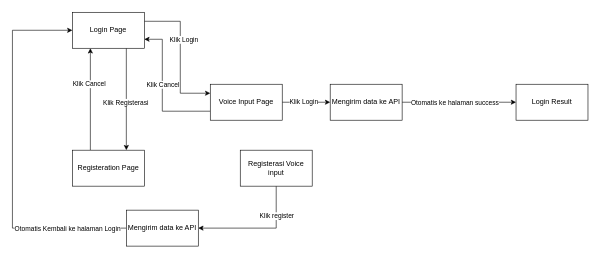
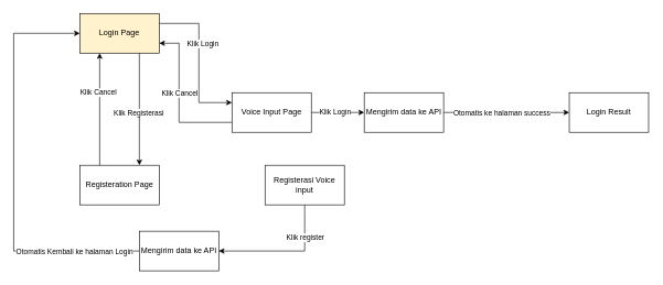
  <mxCell id="0" />
  <mxCell id="1" parent="0" />
  <mxCell id="2" style="edgeStyle=orthogonalEdgeStyle;rounded=0;orthogonalLoop=1;jettySize=auto;html=1;exitX=0.75;exitY=1;exitDx=0;exitDy=0;entryX=0.75;entryY=0;entryDx=0;entryDy=0;" parent="1" source="6" target="9" edge="1"><mxGeometry relative="1" as="geometry" /></mxCell>
  <mxCell id="3" value="Klik Registerasi" style="edgeLabel;html=1;align=center;verticalAlign=middle;resizable=0;points=[];" parent="2" vertex="1" connectable="0"><mxGeometry x="-0.235" y="-2" relative="1" as="geometry"><mxPoint y="25" as="offset" /></mxGeometry></mxCell>
  <mxCell id="4" style="edgeStyle=orthogonalEdgeStyle;rounded=0;orthogonalLoop=1;jettySize=auto;html=1;exitX=1;exitY=0.25;exitDx=0;exitDy=0;entryX=0;entryY=0.25;entryDx=0;entryDy=0;" parent="1" source="6" target="14" edge="1"><mxGeometry relative="1" as="geometry"><Array as="points"><mxPoint x="300" y="35" /><mxPoint x="300" y="155" /></Array></mxGeometry></mxCell>
  <mxCell id="5" value="Klik Login" style="edgeLabel;html=1;align=center;verticalAlign=middle;resizable=0;points=[];" parent="4" vertex="1" connectable="0"><mxGeometry x="-0.478" y="-30" relative="1" as="geometry"><mxPoint x="35" y="30" as="offset" /></mxGeometry></mxCell>
- <mxCell id="6" value="Login Page" style="rounded=0;whiteSpace=wrap;html=1;" parent="1" vertex="1"><mxGeometry x="120" y="20" width="120" height="60" as="geometry" /></mxCell>
+ <mxCell id="6" value="Login Page" style="rounded=0;whiteSpace=wrap;html=1;fillColor=#fff2cc;" parent="1" vertex="1"><mxGeometry x="120" y="20" width="120" height="60" as="geometry" /></mxCell>
  <mxCell id="7" style="edgeStyle=orthogonalEdgeStyle;rounded=0;orthogonalLoop=1;jettySize=auto;html=1;exitX=0.25;exitY=0;exitDx=0;exitDy=0;entryX=0.25;entryY=1;entryDx=0;entryDy=0;" parent="1" source="9" target="6" edge="1"><mxGeometry relative="1" as="geometry" /></mxCell>
  <mxCell id="8" value="Klik Cancel" style="edgeLabel;html=1;align=center;verticalAlign=middle;resizable=0;points=[];" parent="7" vertex="1" connectable="0"><mxGeometry x="0.306" y="3" relative="1" as="geometry"><mxPoint as="offset" /></mxGeometry></mxCell>
  <mxCell id="9" value="Registeration Page" style="rounded=0;whiteSpace=wrap;html=1;" parent="1" vertex="1"><mxGeometry x="120" y="250" width="120" height="60" as="geometry" /></mxCell>
  <mxCell id="10" style="edgeStyle=orthogonalEdgeStyle;rounded=0;orthogonalLoop=1;jettySize=auto;html=1;entryX=0;entryY=0.5;entryDx=0;entryDy=0;" parent="1" source="14" target="24" edge="1"><mxGeometry relative="1" as="geometry"><mxPoint x="550" y="170" as="targetPoint" /></mxGeometry></mxCell>
  <mxCell id="11" value="Klik Login" style="edgeLabel;html=1;align=center;verticalAlign=middle;resizable=0;points=[];" parent="10" vertex="1" connectable="0"><mxGeometry x="-0.347" y="2" relative="1" as="geometry"><mxPoint x="9" as="offset" /></mxGeometry></mxCell>
  <mxCell id="12" style="edgeStyle=orthogonalEdgeStyle;rounded=0;orthogonalLoop=1;jettySize=auto;html=1;exitX=0;exitY=0.75;exitDx=0;exitDy=0;entryX=1;entryY=0.75;entryDx=0;entryDy=0;" parent="1" source="14" target="6" edge="1"><mxGeometry relative="1" as="geometry"><Array as="points"><mxPoint x="270" y="185" /><mxPoint x="270" y="65" /></Array></mxGeometry></mxCell>
  <mxCell id="13" value="Klik Cancel" style="edgeLabel;html=1;align=center;verticalAlign=middle;resizable=0;points=[];" parent="12" vertex="1" connectable="0"><mxGeometry x="0.087" relative="1" as="geometry"><mxPoint as="offset" /></mxGeometry></mxCell>
  <mxCell id="14" value="Voice Input Page" style="rounded=0;whiteSpace=wrap;html=1;" parent="1" vertex="1"><mxGeometry x="350" y="140" width="120" height="60" as="geometry" /></mxCell>
  <mxCell id="15" value="Login Result" style="rounded=0;whiteSpace=wrap;html=1;" parent="1" vertex="1"><mxGeometry x="860" y="140" width="120" height="60" as="geometry" /></mxCell>
  <mxCell id="16" style="edgeStyle=orthogonalEdgeStyle;rounded=0;orthogonalLoop=1;jettySize=auto;html=1;entryX=1;entryY=0.5;entryDx=0;entryDy=0;" parent="1" source="18" target="21" edge="1"><mxGeometry relative="1" as="geometry"><Array as="points"><mxPoint x="460" y="380" /></Array><mxPoint x="440" y="420" as="targetPoint" /></mxGeometry></mxCell>
  <mxCell id="17" value="Klik register" style="edgeLabel;html=1;align=center;verticalAlign=middle;resizable=0;points=[];" parent="16" vertex="1" connectable="0"><mxGeometry x="-0.508" relative="1" as="geometry"><mxPoint as="offset" /></mxGeometry></mxCell>
  <mxCell id="18" value="Registerasi Voice input" style="rounded=0;whiteSpace=wrap;html=1;" parent="1" vertex="1"><mxGeometry x="400" y="250" width="120" height="60" as="geometry" /></mxCell>
  <mxCell id="19" style="edgeStyle=orthogonalEdgeStyle;rounded=0;orthogonalLoop=1;jettySize=auto;html=1;entryX=0;entryY=0.5;entryDx=0;entryDy=0;" edge="1" parent="1" source="21" target="6"><mxGeometry relative="1" as="geometry"><Array as="points"><mxPoint x="20" y="380" /><mxPoint x="20" y="50" /></Array></mxGeometry></mxCell>
  <mxCell id="20" value="Otomatis Kembali ke halaman Login" style="edgeLabel;html=1;align=center;verticalAlign=middle;resizable=0;points=[];" vertex="1" connectable="0" parent="19"><mxGeometry x="-0.68" y="3" relative="1" as="geometry"><mxPoint y="-2" as="offset" /></mxGeometry></mxCell>
  <mxCell id="21" value="Mengirim data ke API" style="rounded=0;whiteSpace=wrap;html=1;" vertex="1" parent="1"><mxGeometry x="210" y="350" width="120" height="60" as="geometry" /></mxCell>
  <mxCell id="22" style="edgeStyle=orthogonalEdgeStyle;rounded=0;orthogonalLoop=1;jettySize=auto;html=1;entryX=0;entryY=0.5;entryDx=0;entryDy=0;" edge="1" parent="1" source="24" target="15"><mxGeometry relative="1" as="geometry" /></mxCell>
  <mxCell id="23" value="Otomatis ke halaman success" style="edgeLabel;html=1;align=center;verticalAlign=middle;resizable=0;points=[];" vertex="1" connectable="0" parent="22"><mxGeometry x="-0.229" y="2" relative="1" as="geometry"><mxPoint x="14" y="2" as="offset" /></mxGeometry></mxCell>
  <mxCell id="24" value="Mengirim data ke API" style="rounded=0;whiteSpace=wrap;html=1;" vertex="1" parent="1"><mxGeometry x="550" y="140" width="120" height="60" as="geometry" /></mxCell>
